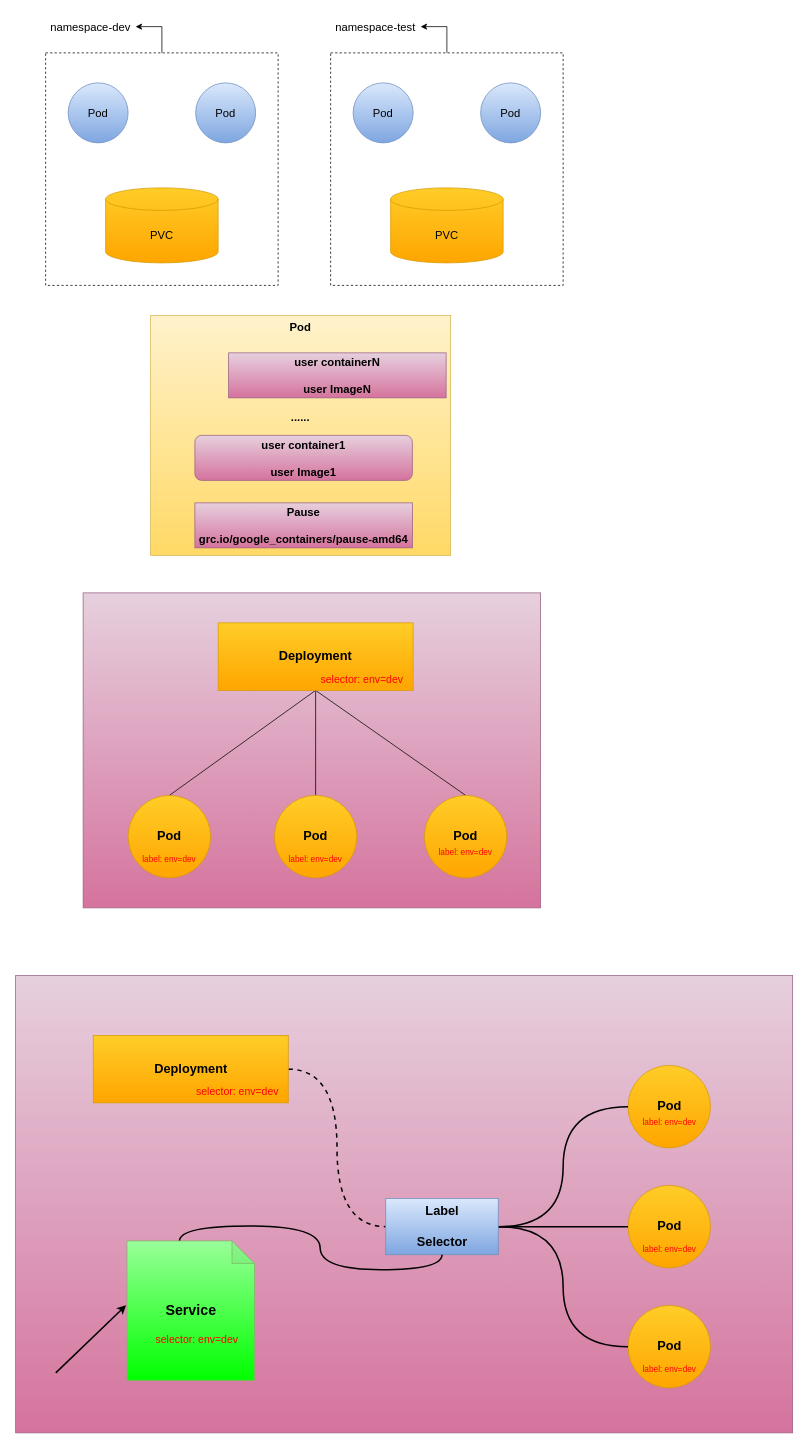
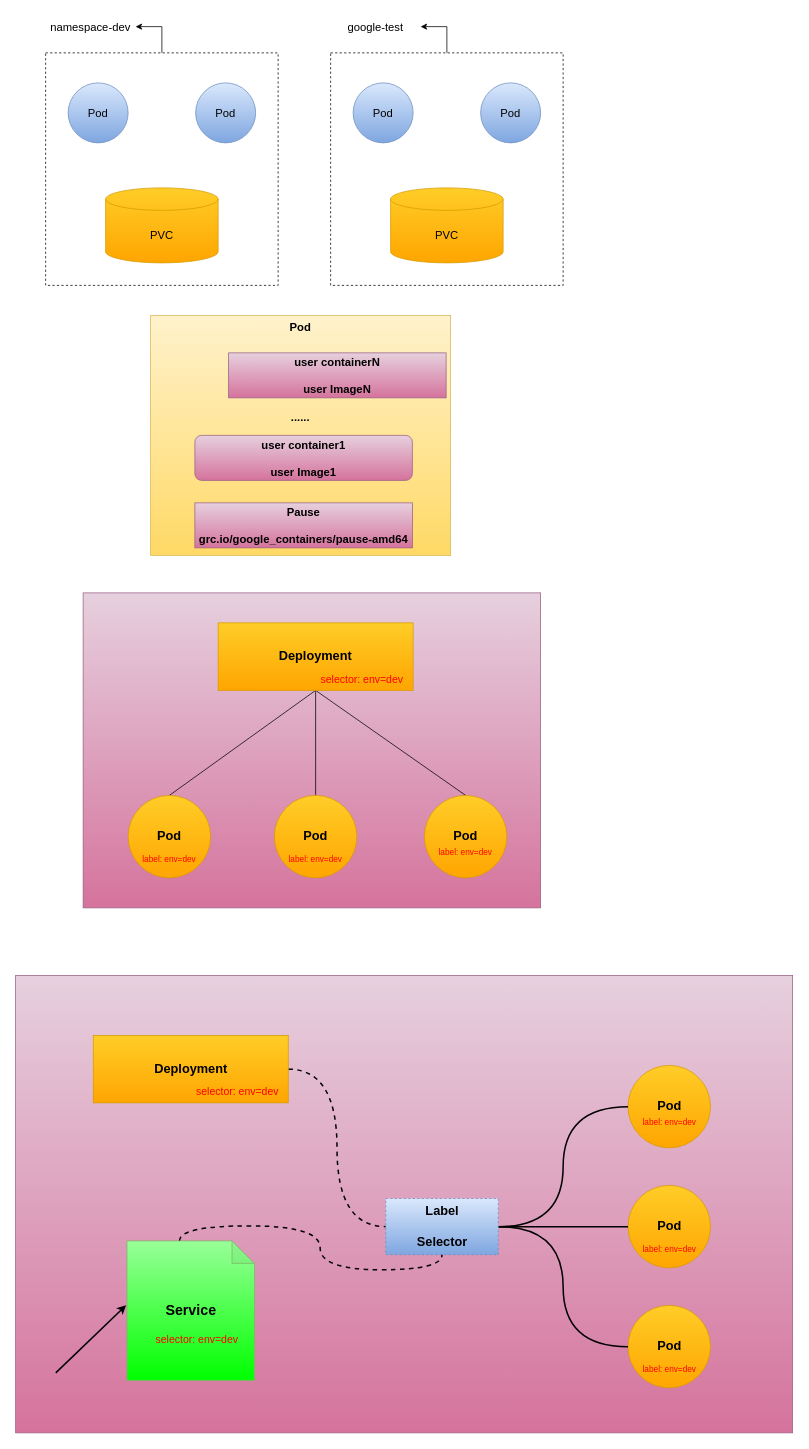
  <mxCell id="0" />
  <mxCell id="1" parent="0" />
  <mxCell id="2" value="" style="rounded=0;whiteSpace=wrap;html=1;fontSize=19;fillColor=#e6d0de;gradientColor=#d5739d;strokeColor=#996185;" vertex="1" parent="1"><mxGeometry x="20" y="1300" width="1036" height="610" as="geometry" /></mxCell>
  <mxCell id="3" value="" style="rounded=0;whiteSpace=wrap;html=1;fontSize=14;fillColor=#e6d0de;gradientColor=#d5739d;strokeColor=#996185;" vertex="1" parent="1"><mxGeometry x="110" y="790" width="610" height="420" as="geometry" /></mxCell>
  <mxCell id="4" value="Pod" style="rounded=0;whiteSpace=wrap;html=1;fontSize=15;align=center;verticalAlign=top;fontStyle=1;fillColor=#fff2cc;gradientColor=#ffd966;strokeColor=#d6b656;" parent="1" vertex="1"><mxGeometry x="200" y="420" width="400" height="320" as="geometry" /></mxCell>
  <mxCell id="5" style="edgeStyle=orthogonalEdgeStyle;rounded=0;orthogonalLoop=1;jettySize=auto;html=1;entryX=1;entryY=0.5;entryDx=0;entryDy=0;fontSize=15;" parent="1" source="6" target="10" edge="1"><mxGeometry relative="1" as="geometry" /></mxCell>
  <mxCell id="6" value="" style="rounded=0;whiteSpace=wrap;html=1;fontSize=15;dashed=1;" parent="1" vertex="1"><mxGeometry x="60" y="70" width="310" height="310" as="geometry" /></mxCell>
  <mxCell id="7" value="Pod" style="ellipse;whiteSpace=wrap;html=1;aspect=fixed;fontSize=15;fillColor=#dae8fc;gradientColor=#7ea6e0;strokeColor=#6c8ebf;" parent="1" vertex="1"><mxGeometry x="90" y="110" width="80" height="80" as="geometry" /></mxCell>
  <mxCell id="8" value="Pod" style="ellipse;whiteSpace=wrap;html=1;aspect=fixed;fontSize=15;fillColor=#dae8fc;gradientColor=#7ea6e0;strokeColor=#6c8ebf;" parent="1" vertex="1"><mxGeometry x="260" y="110" width="80" height="80" as="geometry" /></mxCell>
  <mxCell id="9" value="PVC" style="shape=cylinder3;whiteSpace=wrap;html=1;boundedLbl=1;backgroundOutline=1;size=15;fontSize=15;fillColor=#ffcd28;gradientColor=#ffa500;strokeColor=#d79b00;" parent="1" vertex="1"><mxGeometry x="140" y="250" width="150" height="100" as="geometry" /></mxCell>
  <mxCell id="10" value="namespace-dev" style="text;html=1;strokeColor=none;fillColor=none;align=center;verticalAlign=middle;whiteSpace=wrap;rounded=0;dashed=1;fontSize=15;" parent="1" vertex="1"><mxGeometry x="60" y="20" width="120" height="30" as="geometry" /></mxCell>
  <mxCell id="11" style="edgeStyle=orthogonalEdgeStyle;rounded=0;orthogonalLoop=1;jettySize=auto;html=1;entryX=1;entryY=0.5;entryDx=0;entryDy=0;fontSize=15;" parent="1" source="12" target="16" edge="1"><mxGeometry relative="1" as="geometry" /></mxCell>
  <mxCell id="12" value="" style="rounded=0;whiteSpace=wrap;html=1;fontSize=15;dashed=1;" parent="1" vertex="1"><mxGeometry x="440" y="70" width="310" height="310" as="geometry" /></mxCell>
  <mxCell id="13" value="Pod" style="ellipse;whiteSpace=wrap;html=1;aspect=fixed;fontSize=15;fillColor=#dae8fc;gradientColor=#7ea6e0;strokeColor=#6c8ebf;" parent="1" vertex="1"><mxGeometry x="470" y="110" width="80" height="80" as="geometry" /></mxCell>
  <mxCell id="14" value="Pod" style="ellipse;whiteSpace=wrap;html=1;aspect=fixed;fontSize=15;fillColor=#dae8fc;gradientColor=#7ea6e0;strokeColor=#6c8ebf;" parent="1" vertex="1"><mxGeometry x="640" y="110" width="80" height="80" as="geometry" /></mxCell>
  <mxCell id="15" value="PVC" style="shape=cylinder3;whiteSpace=wrap;html=1;boundedLbl=1;backgroundOutline=1;size=15;fontSize=15;fillColor=#ffcd28;gradientColor=#ffa500;strokeColor=#d79b00;" parent="1" vertex="1"><mxGeometry x="520" y="250" width="150" height="100" as="geometry" /></mxCell>
- <mxCell id="16" value="namespace-test" style="text;html=1;strokeColor=none;fillColor=none;align=center;verticalAlign=middle;whiteSpace=wrap;rounded=0;dashed=1;fontSize=15;" parent="1" vertex="1"><mxGeometry x="440" y="20" width="120" height="30" as="geometry" /></mxCell>
+ <mxCell id="16" value="google-test" style="text;html=1;strokeColor=none;fillColor=none;align=center;verticalAlign=middle;whiteSpace=wrap;rounded=0;dashed=1;fontSize=15;" parent="1" vertex="1"><mxGeometry x="440" y="20" width="120" height="30" as="geometry" /></mxCell>
  <mxCell id="17" value="user containerN&lt;br&gt;&lt;br&gt;user ImageN" style="rounded=0;whiteSpace=wrap;html=1;fontSize=15;fontStyle=1;fillColor=#e6d0de;gradientColor=#d5739d;strokeColor=#996185;" parent="1" vertex="1"><mxGeometry x="304" y="470" width="290" height="60" as="geometry" /></mxCell>
  <mxCell id="18" value="user container1&lt;br&gt;&lt;br&gt;user Image1" style="whiteSpace=wrap;html=1;fontSize=15;fontStyle=1;fillColor=#e6d0de;gradientColor=#d5739d;strokeColor=#996185;rounded=1;" parent="1" vertex="1"><mxGeometry x="259" y="580" width="290" height="60" as="geometry" /></mxCell>
  <mxCell id="19" value="Pause&lt;br&gt;&lt;br&gt;grc.io/google_containers/pause-amd64" style="rounded=0;whiteSpace=wrap;html=1;fontSize=15;fontStyle=1;fillColor=#e6d0de;gradientColor=#d5739d;strokeColor=#996185;" parent="1" vertex="1"><mxGeometry x="259" y="670" width="290" height="60" as="geometry" /></mxCell>
  <mxCell id="20" value="......" style="text;html=1;strokeColor=none;fillColor=none;align=center;verticalAlign=middle;whiteSpace=wrap;rounded=0;fontSize=15;fontStyle=1" parent="1" vertex="1"><mxGeometry x="370" y="540" width="60" height="30" as="geometry" /></mxCell>
  <mxCell id="21" style="edgeStyle=orthogonalEdgeStyle;rounded=0;orthogonalLoop=1;jettySize=auto;html=1;entryX=0.5;entryY=0;entryDx=0;entryDy=0;fontSize=14;fontColor=#FF0000;endArrow=none;endFill=0;" edge="1" parent="1" source="24" target="28"><mxGeometry relative="1" as="geometry" /></mxCell>
  <mxCell id="22" style="rounded=0;orthogonalLoop=1;jettySize=auto;html=1;fontSize=14;fontColor=#FF0000;exitX=0.5;exitY=1;exitDx=0;exitDy=0;entryX=0.5;entryY=0;entryDx=0;entryDy=0;endArrow=none;endFill=0;" edge="1" parent="1" source="24" target="26"><mxGeometry relative="1" as="geometry" /></mxCell>
  <mxCell id="23" style="edgeStyle=none;rounded=0;orthogonalLoop=1;jettySize=auto;html=1;entryX=0.5;entryY=0;entryDx=0;entryDy=0;fontSize=14;fontColor=#FF0000;exitX=0.074;exitY=1.017;exitDx=0;exitDy=0;exitPerimeter=0;endArrow=none;endFill=0;" edge="1" parent="1" source="25" target="30"><mxGeometry relative="1" as="geometry" /></mxCell>
  <mxCell id="24" value="&lt;b style=&quot;font-size: 17px;&quot;&gt;Deployment&lt;br style=&quot;font-size: 17px;&quot;&gt;&lt;/b&gt;" style="rounded=0;whiteSpace=wrap;html=1;fillColor=#ffcd28;gradientColor=#ffa500;strokeColor=#d79b00;fontSize=17;" vertex="1" parent="1"><mxGeometry x="290" y="830" width="260" height="90" as="geometry" /></mxCell>
  <mxCell id="25" value="selector: env=dev" style="text;html=1;strokeColor=none;fillColor=none;align=center;verticalAlign=middle;whiteSpace=wrap;rounded=0;fontColor=#FF0000;fontSize=14;" vertex="1" parent="1"><mxGeometry x="410" y="890" width="144" height="30" as="geometry" /></mxCell>
  <mxCell id="26" value="&lt;b style=&quot;font-size: 17px;&quot;&gt;Pod&lt;/b&gt;" style="ellipse;whiteSpace=wrap;html=1;aspect=fixed;fontSize=17;fillColor=#ffcd28;gradientColor=#ffa500;strokeColor=#d79b00;" vertex="1" parent="1"><mxGeometry x="170" y="1060" width="110" height="110" as="geometry" /></mxCell>
  <mxCell id="27" value="&lt;font style=&quot;font-size: 11px;&quot;&gt;label: env=dev&lt;/font&gt;" style="text;html=1;strokeColor=none;fillColor=none;align=center;verticalAlign=middle;whiteSpace=wrap;rounded=0;fontColor=#FF0000;fontSize=4;" vertex="1" parent="1"><mxGeometry x="180" y="1130" width="90" height="30" as="geometry" /></mxCell>
  <mxCell id="28" value="&lt;b style=&quot;font-size: 17px;&quot;&gt;Pod&lt;/b&gt;" style="ellipse;whiteSpace=wrap;html=1;aspect=fixed;fontSize=17;fillColor=#ffcd28;gradientColor=#ffa500;strokeColor=#d79b00;" vertex="1" parent="1"><mxGeometry x="365" y="1060" width="110" height="110" as="geometry" /></mxCell>
  <mxCell id="29" value="&lt;font style=&quot;font-size: 11px;&quot;&gt;label: env=dev&lt;/font&gt;" style="text;html=1;strokeColor=none;fillColor=none;align=center;verticalAlign=middle;whiteSpace=wrap;rounded=0;fontColor=#FF0000;fontSize=4;" vertex="1" parent="1"><mxGeometry x="375" y="1130" width="90" height="30" as="geometry" /></mxCell>
  <mxCell id="30" value="&lt;b style=&quot;font-size: 17px;&quot;&gt;Pod&lt;/b&gt;" style="ellipse;whiteSpace=wrap;html=1;aspect=fixed;fontSize=17;fillColor=#ffcd28;gradientColor=#ffa500;strokeColor=#d79b00;" vertex="1" parent="1"><mxGeometry x="565" y="1060" width="110" height="110" as="geometry" /></mxCell>
  <mxCell id="31" value="&lt;font style=&quot;font-size: 11px;&quot;&gt;label: env=dev&lt;/font&gt;" style="text;html=1;strokeColor=none;fillColor=none;align=center;verticalAlign=middle;whiteSpace=wrap;rounded=0;fontColor=#FF0000;fontSize=4;" vertex="1" parent="1"><mxGeometry x="575" y="1121" width="90" height="30" as="geometry" /></mxCell>
  <mxCell id="32" style="edgeStyle=orthogonalEdgeStyle;curved=1;rounded=0;orthogonalLoop=1;jettySize=auto;html=1;entryX=0;entryY=0.5;entryDx=0;entryDy=0;strokeWidth=2;fontSize=19;fontColor=#000000;endArrow=none;endFill=0;dashed=1;" edge="1" parent="1" source="33" target="44"><mxGeometry relative="1" as="geometry" /></mxCell>
  <mxCell id="33" value="&lt;b style=&quot;font-size: 17px;&quot;&gt;Deployment&lt;br style=&quot;font-size: 17px;&quot;&gt;&lt;/b&gt;" style="rounded=0;whiteSpace=wrap;html=1;fillColor=#ffcd28;gradientColor=#ffa500;strokeColor=#d79b00;fontSize=17;" vertex="1" parent="1"><mxGeometry x="123.5" y="1380" width="260" height="90" as="geometry" /></mxCell>
  <mxCell id="34" value="selector: env=dev" style="text;html=1;strokeColor=none;fillColor=none;align=center;verticalAlign=middle;whiteSpace=wrap;rounded=0;fontColor=#FF0000;fontSize=14;" vertex="1" parent="1"><mxGeometry x="243.5" y="1440" width="144" height="30" as="geometry" /></mxCell>
  <mxCell id="35" value="&lt;b style=&quot;font-size: 17px;&quot;&gt;Pod&lt;/b&gt;" style="ellipse;whiteSpace=wrap;html=1;aspect=fixed;fontSize=17;fillColor=#ffcd28;gradientColor=#ffa500;strokeColor=#d79b00;" vertex="1" parent="1"><mxGeometry x="836.5" y="1740" width="110" height="110" as="geometry" /></mxCell>
  <mxCell id="36" value="&lt;font style=&quot;font-size: 11px;&quot;&gt;label: env=dev&lt;/font&gt;" style="text;html=1;strokeColor=none;fillColor=none;align=center;verticalAlign=middle;whiteSpace=wrap;rounded=0;fontColor=#FF0000;fontSize=4;" vertex="1" parent="1"><mxGeometry x="846.5" y="1810" width="90" height="30" as="geometry" /></mxCell>
  <mxCell id="37" value="&lt;b style=&quot;font-size: 17px;&quot;&gt;Pod&lt;/b&gt;" style="ellipse;whiteSpace=wrap;html=1;aspect=fixed;fontSize=17;fillColor=#ffcd28;gradientColor=#ffa500;strokeColor=#d79b00;" vertex="1" parent="1"><mxGeometry x="836.5" y="1580" width="110" height="110" as="geometry" /></mxCell>
  <mxCell id="38" value="&lt;font style=&quot;font-size: 11px;&quot;&gt;label: env=dev&lt;/font&gt;" style="text;html=1;strokeColor=none;fillColor=none;align=center;verticalAlign=middle;whiteSpace=wrap;rounded=0;fontColor=#FF0000;fontSize=4;" vertex="1" parent="1"><mxGeometry x="846.5" y="1650" width="90" height="30" as="geometry" /></mxCell>
  <mxCell id="39" value="&lt;b style=&quot;font-size: 17px;&quot;&gt;Pod&lt;/b&gt;" style="ellipse;whiteSpace=wrap;html=1;aspect=fixed;fontSize=17;fillColor=#ffcd28;gradientColor=#ffa500;strokeColor=#d79b00;" vertex="1" parent="1"><mxGeometry x="836.5" y="1420" width="110" height="110" as="geometry" /></mxCell>
  <mxCell id="40" value="&lt;font style=&quot;font-size: 11px;&quot;&gt;label: env=dev&lt;/font&gt;" style="text;html=1;strokeColor=none;fillColor=none;align=center;verticalAlign=middle;whiteSpace=wrap;rounded=0;fontColor=#FF0000;fontSize=4;" vertex="1" parent="1"><mxGeometry x="846.5" y="1481" width="90" height="30" as="geometry" /></mxCell>
  <mxCell id="41" style="edgeStyle=orthogonalEdgeStyle;curved=1;rounded=0;orthogonalLoop=1;jettySize=auto;html=1;entryX=0;entryY=0.5;entryDx=0;entryDy=0;strokeWidth=2;fontSize=19;fontColor=#000000;endArrow=none;endFill=0;" edge="1" parent="1" source="44" target="37"><mxGeometry relative="1" as="geometry" /></mxCell>
  <mxCell id="42" style="edgeStyle=orthogonalEdgeStyle;curved=1;rounded=0;orthogonalLoop=1;jettySize=auto;html=1;entryX=0;entryY=0.5;entryDx=0;entryDy=0;strokeWidth=2;fontSize=19;fontColor=#000000;endArrow=none;endFill=0;" edge="1" parent="1" source="44" target="39"><mxGeometry relative="1" as="geometry" /></mxCell>
  <mxCell id="43" style="edgeStyle=orthogonalEdgeStyle;curved=1;rounded=0;orthogonalLoop=1;jettySize=auto;html=1;entryX=0;entryY=0.5;entryDx=0;entryDy=0;strokeWidth=2;fontSize=19;fontColor=#000000;endArrow=none;endFill=0;" edge="1" parent="1" source="44" target="35"><mxGeometry relative="1" as="geometry" /></mxCell>
- <mxCell id="44" value="&lt;font color=&quot;#000000&quot; style=&quot;font-size: 17px;&quot;&gt;Label&lt;br style=&quot;font-size: 17px;&quot;&gt;&lt;br style=&quot;font-size: 17px;&quot;&gt;Selector&lt;br style=&quot;font-size: 17px;&quot;&gt;&lt;/font&gt;" style="rounded=0;whiteSpace=wrap;html=1;fontSize=17;fontStyle=1;fillColor=#dae8fc;gradientColor=#7ea6e0;strokeColor=#6c8ebf;" vertex="1" parent="1"><mxGeometry x="513.5" y="1597.5" width="150" height="75" as="geometry" /></mxCell>
- <mxCell id="45" style="edgeStyle=orthogonalEdgeStyle;rounded=0;orthogonalLoop=1;jettySize=auto;html=1;entryX=0.5;entryY=1;entryDx=0;entryDy=0;strokeWidth=2;fontSize=19;fontColor=#000000;endArrow=none;endFill=0;exitX=0;exitY=0;exitDx=70;exitDy=0;exitPerimeter=0;curved=1;" edge="1" parent="1" source="46" target="44"><mxGeometry relative="1" as="geometry" /></mxCell>
+ <mxCell id="44" value="&lt;font color=&quot;#000000&quot; style=&quot;font-size: 17px;&quot;&gt;Label&lt;br style=&quot;font-size: 17px;&quot;&gt;&lt;br style=&quot;font-size: 17px;&quot;&gt;Selector&lt;br style=&quot;font-size: 17px;&quot;&gt;&lt;/font&gt;" style="rounded=0;whiteSpace=wrap;html=1;fontSize=17;fontStyle=1;fillColor=#dae8fc;gradientColor=#7ea6e0;strokeColor=#6c8ebf;dashed=1;" vertex="1" parent="1"><mxGeometry x="513.5" y="1597.5" width="150" height="75" as="geometry" /></mxCell>
+ <mxCell id="45" style="edgeStyle=orthogonalEdgeStyle;rounded=0;orthogonalLoop=1;jettySize=auto;html=1;entryX=0.5;entryY=1;entryDx=0;entryDy=0;strokeWidth=2;fontSize=19;fontColor=#000000;endArrow=none;endFill=0;exitX=0;exitY=0;exitDx=70;exitDy=0;exitPerimeter=0;curved=1;dashed=1;" edge="1" parent="1" source="46" target="44"><mxGeometry relative="1" as="geometry" /></mxCell>
  <mxCell id="46" value="Service" style="shape=note;whiteSpace=wrap;html=1;backgroundOutline=1;darkOpacity=0.05;fontSize=19;fontStyle=1;fillColor=#99FF99;gradientColor=#00FF00;strokeColor=#82b366;" vertex="1" parent="1"><mxGeometry x="168.5" y="1654" width="170" height="186" as="geometry" /></mxCell>
  <mxCell id="47" value="selector: env=dev" style="text;html=1;strokeColor=none;fillColor=none;align=center;verticalAlign=middle;whiteSpace=wrap;rounded=0;fontColor=#FF0000;fontSize=14;" vertex="1" parent="1"><mxGeometry x="189.5" y="1770" width="144" height="30" as="geometry" /></mxCell>
  <mxCell id="48" value="" style="endArrow=classic;html=1;rounded=0;fontSize=19;fontColor=#000000;entryX=-0.007;entryY=0.461;entryDx=0;entryDy=0;entryPerimeter=0;strokeWidth=2;" edge="1" parent="1" target="46"><mxGeometry width="50" height="50" relative="1" as="geometry"><mxPoint x="73.5" y="1830" as="sourcePoint" /><mxPoint x="123.5" y="1780" as="targetPoint" /></mxGeometry></mxCell>
